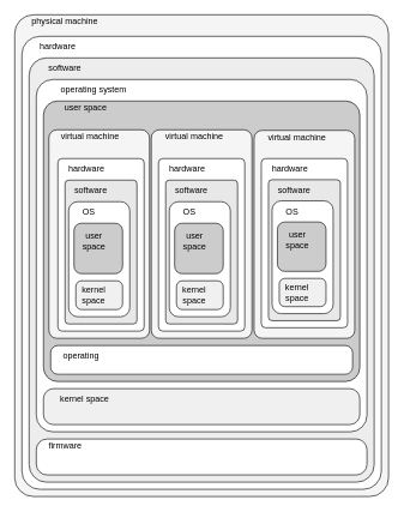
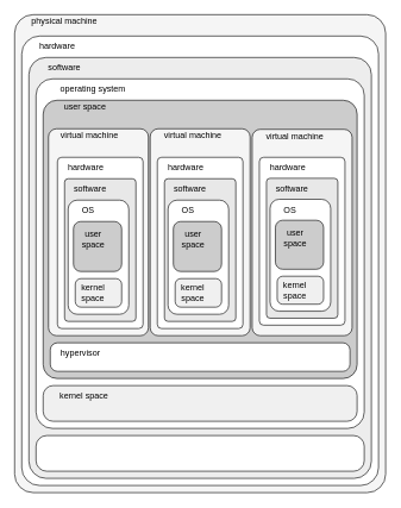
  <mxCell id="0" />
  <mxCell id="1" parent="0" />
  <mxCell id="2" value="" style="rounded=1;whiteSpace=wrap;html=1;arcSize=5;imageHeight=24;fillColor=#F5F5F5;" vertex="1" parent="1"><mxGeometry x="20" y="20" width="520" height="670" as="geometry" /></mxCell>
  <mxCell id="3" value="" style="rounded=1;whiteSpace=wrap;html=1;arcSize=5;imageHeight=24;" parent="1" vertex="1"><mxGeometry x="30" y="50" width="500" height="630" as="geometry" /></mxCell>
  <mxCell id="4" value="" style="rounded=1;whiteSpace=wrap;html=1;arcSize=5;fillColor=#EDEDED;" parent="1" vertex="1"><mxGeometry x="40" y="80" width="480" height="590" as="geometry" /></mxCell>
  <mxCell id="5" value="" style="rounded=1;whiteSpace=wrap;html=1;arcSize=5;" parent="1" vertex="1"><mxGeometry x="50" y="110" width="460" height="490" as="geometry" /></mxCell>
  <mxCell id="6" value="" style="rounded=1;whiteSpace=wrap;html=1;arcSize=5;fillColor=#CCCCCC;" parent="1" vertex="1"><mxGeometry x="60" y="140" width="440" height="390" as="geometry" /></mxCell>
  <mxCell id="7" value="" style="rounded=1;whiteSpace=wrap;html=1;arcSize=30;imageHeight=24;" parent="1" vertex="1"><mxGeometry x="50" y="610" width="460" height="50" as="geometry" /></mxCell>
  <mxCell id="8" value="" style="rounded=1;whiteSpace=wrap;html=1;arcSize=28;imageHeight=24;fillColor=#F0F0F0;" parent="1" vertex="1"><mxGeometry x="60" y="540" width="440" height="50" as="geometry" /></mxCell>
  <mxCell id="9" value="kernel space" style="text;html=1;strokeColor=none;fillColor=none;align=center;verticalAlign=middle;whiteSpace=wrap;rounded=0;" parent="1" vertex="1"><mxGeometry x="75" y="540" width="85" height="30" as="geometry" /></mxCell>
  <mxCell id="10" value="user space" style="text;html=1;strokeColor=none;fillColor=none;align=center;verticalAlign=middle;whiteSpace=wrap;rounded=0;" parent="1" vertex="1"><mxGeometry x="85" y="250" width="95" height="30" as="geometry" /></mxCell>
  <mxCell id="11" value="software" style="text;html=1;strokeColor=none;fillColor=none;align=center;verticalAlign=middle;whiteSpace=wrap;rounded=0;" parent="1" vertex="1"><mxGeometry x="60" y="80" width="60" height="30" as="geometry" /></mxCell>
  <mxCell id="12" value="hardware" style="text;html=1;strokeColor=none;fillColor=none;align=center;verticalAlign=middle;whiteSpace=wrap;rounded=0;" parent="1" vertex="1"><mxGeometry x="50" y="50" width="60" height="30" as="geometry" /></mxCell>
- <mxCell id="13" value="firmware" style="text;html=1;strokeColor=none;fillColor=none;align=center;verticalAlign=middle;whiteSpace=wrap;rounded=0;" parent="1" vertex="1"><mxGeometry x="52.5" y="610" width="75" height="20" as="geometry" /></mxCell>
  <mxCell id="14" value="operating system" style="text;html=1;strokeColor=none;fillColor=none;align=center;verticalAlign=middle;whiteSpace=wrap;rounded=0;" parent="1" vertex="1"><mxGeometry x="100" y="230" width="95" as="geometry" /></mxCell>
  <mxCell id="15" value="" style="group;arcSize=8;" parent="1" vertex="1" connectable="0"><mxGeometry x="363" y="220" width="130" height="250" as="geometry" /></mxCell>
  <mxCell id="16" value="" style="rounded=1;whiteSpace=wrap;html=1;arcSize=8;fillColor=#F5F5F5;" vertex="1" parent="15"><mxGeometry x="-10" y="-39.216" width="140" height="289.216" as="geometry" /></mxCell>
  <mxCell id="17" value="" style="rounded=1;whiteSpace=wrap;html=1;arcSize=5;imageHeight=24;" parent="15" vertex="1"><mxGeometry width="120" height="235.294" as="geometry" /></mxCell>
  <mxCell id="18" value="" style="rounded=1;whiteSpace=wrap;html=1;arcSize=5;fillColor=#E8E8E8;" parent="15" vertex="1"><mxGeometry x="10" y="29.412" width="100" height="196.078" as="geometry" /></mxCell>
  <mxCell id="19" value="" style="rounded=1;whiteSpace=wrap;html=1;arcSize=15;" parent="15" vertex="1"><mxGeometry x="15" y="58.824" width="85" height="156.863" as="geometry" /></mxCell>
  <mxCell id="20" value="" style="rounded=1;whiteSpace=wrap;html=1;arcSize=15;fillColor=#CCCCCC;" parent="15" vertex="1"><mxGeometry x="22.5" y="88.235" width="67.5" height="68.627" as="geometry" /></mxCell>
  <mxCell id="21" value="" style="rounded=1;whiteSpace=wrap;html=1;arcSize=20;imageHeight=24;fillColor=#F0F0F0;" parent="15" vertex="1"><mxGeometry x="25" y="166.667" width="65" height="39.216" as="geometry" /></mxCell>
  <mxCell id="22" value="kernel &lt;br&gt;space" style="text;html=1;strokeColor=none;fillColor=none;align=center;verticalAlign=middle;whiteSpace=wrap;rounded=0;arcSize=20;" parent="15" vertex="1"><mxGeometry x="15" y="174.265" width="70" height="24.02" as="geometry" /></mxCell>
  <mxCell id="23" value="user &lt;br&gt;space" style="text;html=1;strokeColor=none;fillColor=none;align=center;verticalAlign=middle;whiteSpace=wrap;rounded=0;" parent="15" vertex="1"><mxGeometry x="12.5" y="98.039" width="75" height="29.412" as="geometry" /></mxCell>
  <mxCell id="24" value="software" style="text;html=1;strokeColor=none;fillColor=none;align=center;verticalAlign=middle;whiteSpace=wrap;rounded=0;" parent="15" vertex="1"><mxGeometry x="16.25" y="29.412" width="60" height="29.412" as="geometry" /></mxCell>
  <mxCell id="25" value="hardware" style="text;html=1;strokeColor=none;fillColor=none;align=center;verticalAlign=middle;whiteSpace=wrap;rounded=0;" parent="15" vertex="1"><mxGeometry x="10" width="60" height="29.412" as="geometry" /></mxCell>
  <mxCell id="26" value="OS&amp;nbsp;&amp;nbsp;" style="text;html=1;strokeColor=none;fillColor=none;align=center;verticalAlign=middle;whiteSpace=wrap;rounded=0;" parent="15" vertex="1"><mxGeometry x="20" y="68.627" width="52.5" height="9.804" as="geometry" /></mxCell>
  <mxCell id="27" value="virtual machine" style="text;html=1;strokeColor=none;fillColor=none;align=center;verticalAlign=middle;whiteSpace=wrap;rounded=0;" vertex="1" parent="15"><mxGeometry x="5" y="-39.216" width="90" height="19.608" as="geometry" /></mxCell>
  <mxCell id="28" value="" style="rounded=1;whiteSpace=wrap;html=1;arcSize=25;imageHeight=24;" parent="1" vertex="1"><mxGeometry x="70" y="480" width="420" height="40" as="geometry" /></mxCell>
  <mxCell id="29" value="" style="rounded=1;whiteSpace=wrap;html=1;arcSize=8;fillColor=#F5F5F5;" vertex="1" parent="1"><mxGeometry x="210" y="180" width="140" height="290" as="geometry" /></mxCell>
  <mxCell id="30" value="" style="group" parent="1" vertex="1" connectable="0"><mxGeometry x="80" y="220" width="127.5" height="255" as="geometry" /></mxCell>
  <mxCell id="31" value="" style="rounded=1;whiteSpace=wrap;html=1;arcSize=8;fillColor=#F5F5F5;" vertex="1" parent="30"><mxGeometry x="-12.5" y="-40" width="140" height="290" as="geometry" /></mxCell>
  <mxCell id="32" value="" style="rounded=1;whiteSpace=wrap;html=1;arcSize=5;imageHeight=24;" parent="30" vertex="1"><mxGeometry width="120" height="240" as="geometry" /></mxCell>
  <mxCell id="33" value="" style="rounded=1;whiteSpace=wrap;html=1;arcSize=5;fillColor=#E8E8E8;" parent="30" vertex="1"><mxGeometry x="10" y="30" width="100" height="200" as="geometry" /></mxCell>
  <mxCell id="34" value="" style="rounded=1;whiteSpace=wrap;html=1;arcSize=15;" parent="30" vertex="1"><mxGeometry x="15" y="60" width="85" height="160" as="geometry" /></mxCell>
  <mxCell id="35" value="" style="rounded=1;whiteSpace=wrap;html=1;arcSize=15;fillColor=#CCCCCC;" parent="30" vertex="1"><mxGeometry x="22.5" y="90" width="67.5" height="70" as="geometry" /></mxCell>
  <mxCell id="36" value="" style="rounded=1;whiteSpace=wrap;html=1;arcSize=20;imageHeight=24;fillColor=#F0F0F0;" parent="30" vertex="1"><mxGeometry x="25" y="170" width="65" height="40" as="geometry" /></mxCell>
  <mxCell id="37" value="kernel &lt;br&gt;space" style="text;html=1;strokeColor=none;fillColor=none;align=center;verticalAlign=middle;whiteSpace=wrap;rounded=0;arcSize=20;" parent="30" vertex="1"><mxGeometry x="15" y="177.75" width="70" height="24.5" as="geometry" /></mxCell>
  <mxCell id="38" value="user &lt;br&gt;space" style="text;html=1;strokeColor=none;fillColor=none;align=center;verticalAlign=middle;whiteSpace=wrap;rounded=0;" parent="30" vertex="1"><mxGeometry x="12.5" y="100" width="75" height="30" as="geometry" /></mxCell>
  <mxCell id="39" value="software" style="text;html=1;strokeColor=none;fillColor=none;align=center;verticalAlign=middle;whiteSpace=wrap;rounded=0;" parent="30" vertex="1"><mxGeometry x="16.25" y="30" width="60" height="30" as="geometry" /></mxCell>
  <mxCell id="40" value="hardware" style="text;html=1;strokeColor=none;fillColor=none;align=center;verticalAlign=middle;whiteSpace=wrap;rounded=0;" parent="30" vertex="1"><mxGeometry x="10" width="60" height="30" as="geometry" /></mxCell>
  <mxCell id="41" value="OS&amp;nbsp;&amp;nbsp;" style="text;html=1;strokeColor=none;fillColor=none;align=center;verticalAlign=middle;whiteSpace=wrap;rounded=0;" parent="30" vertex="1"><mxGeometry x="20" y="70" width="52.5" height="10" as="geometry" /></mxCell>
  <mxCell id="42" value="virtual machine" style="text;html=1;strokeColor=none;fillColor=none;align=center;verticalAlign=middle;whiteSpace=wrap;rounded=0;" vertex="1" parent="30"><mxGeometry y="-40" width="90" height="20" as="geometry" /></mxCell>
  <mxCell id="43" value="" style="group" parent="1" vertex="1" connectable="0"><mxGeometry x="220" y="220" width="120" height="240" as="geometry" /></mxCell>
  <mxCell id="44" value="" style="rounded=1;whiteSpace=wrap;html=1;arcSize=5;imageHeight=24;" parent="43" vertex="1"><mxGeometry width="120" height="240" as="geometry" /></mxCell>
  <mxCell id="45" value="" style="rounded=1;whiteSpace=wrap;html=1;arcSize=5;fillColor=#E8E8E8;" parent="43" vertex="1"><mxGeometry x="10" y="30" width="100" height="200" as="geometry" /></mxCell>
  <mxCell id="46" value="" style="rounded=1;whiteSpace=wrap;html=1;arcSize=15;" parent="43" vertex="1"><mxGeometry x="15" y="60" width="85" height="160" as="geometry" /></mxCell>
  <mxCell id="47" value="" style="rounded=1;whiteSpace=wrap;html=1;arcSize=15;fillColor=#CCCCCC;" parent="43" vertex="1"><mxGeometry x="22.5" y="90" width="67.5" height="70" as="geometry" /></mxCell>
  <mxCell id="48" value="" style="rounded=1;whiteSpace=wrap;html=1;arcSize=20;imageHeight=24;fillColor=#F0F0F0;" parent="43" vertex="1"><mxGeometry x="25" y="170" width="65" height="40" as="geometry" /></mxCell>
  <mxCell id="49" value="kernel &lt;br&gt;space" style="text;html=1;strokeColor=none;fillColor=none;align=center;verticalAlign=middle;whiteSpace=wrap;rounded=0;arcSize=20;" parent="43" vertex="1"><mxGeometry x="15" y="177.75" width="70" height="24.5" as="geometry" /></mxCell>
  <mxCell id="50" value="user &lt;br&gt;space" style="text;html=1;strokeColor=none;fillColor=none;align=center;verticalAlign=middle;whiteSpace=wrap;rounded=0;" parent="43" vertex="1"><mxGeometry x="12.5" y="100" width="75" height="30" as="geometry" /></mxCell>
  <mxCell id="51" value="software" style="text;html=1;strokeColor=none;fillColor=none;align=center;verticalAlign=middle;whiteSpace=wrap;rounded=0;" parent="43" vertex="1"><mxGeometry x="16.25" y="30" width="60" height="30" as="geometry" /></mxCell>
  <mxCell id="52" value="hardware" style="text;html=1;strokeColor=none;fillColor=none;align=center;verticalAlign=middle;whiteSpace=wrap;rounded=0;" parent="43" vertex="1"><mxGeometry x="10" width="60" height="30" as="geometry" /></mxCell>
  <mxCell id="53" value="OS&amp;nbsp;&amp;nbsp;" style="text;html=1;strokeColor=none;fillColor=none;align=center;verticalAlign=middle;whiteSpace=wrap;rounded=0;" parent="43" vertex="1"><mxGeometry x="20" y="70" width="52.5" height="10" as="geometry" /></mxCell>
  <mxCell id="54" value="user space" style="text;html=1;strokeColor=none;fillColor=none;align=center;verticalAlign=middle;whiteSpace=wrap;rounded=0;" parent="1" vertex="1"><mxGeometry x="80" y="140" width="77.5" height="20" as="geometry" /></mxCell>
- <mxCell id="55" value="operating" style="text;html=1;strokeColor=none;fillColor=none;align=center;verticalAlign=middle;whiteSpace=wrap;rounded=0;" parent="1" vertex="1"><mxGeometry x="70" y="480" width="85" height="30" as="geometry" /></mxCell>
+ <mxCell id="55" value="hypervisor" style="text;html=1;strokeColor=none;fillColor=none;align=center;verticalAlign=middle;whiteSpace=wrap;rounded=0;" parent="1" vertex="1"><mxGeometry x="70" y="480" width="85" height="30" as="geometry" /></mxCell>
  <mxCell id="56" value="operating system" style="text;html=1;strokeColor=none;fillColor=none;align=center;verticalAlign=middle;whiteSpace=wrap;rounded=0;" vertex="1" parent="1"><mxGeometry x="75" y="110" width="110" height="30" as="geometry" /></mxCell>
  <mxCell id="57" value="virtual machine" style="text;html=1;strokeColor=none;fillColor=none;align=center;verticalAlign=middle;whiteSpace=wrap;rounded=0;" vertex="1" parent="1"><mxGeometry x="225" y="180" width="90" height="20" as="geometry" /></mxCell>
  <mxCell id="58" value="physical machine" style="text;html=1;strokeColor=none;fillColor=none;align=center;verticalAlign=middle;whiteSpace=wrap;rounded=0;" vertex="1" parent="1"><mxGeometry x="40" y="20" width="100" height="20" as="geometry" /></mxCell>
